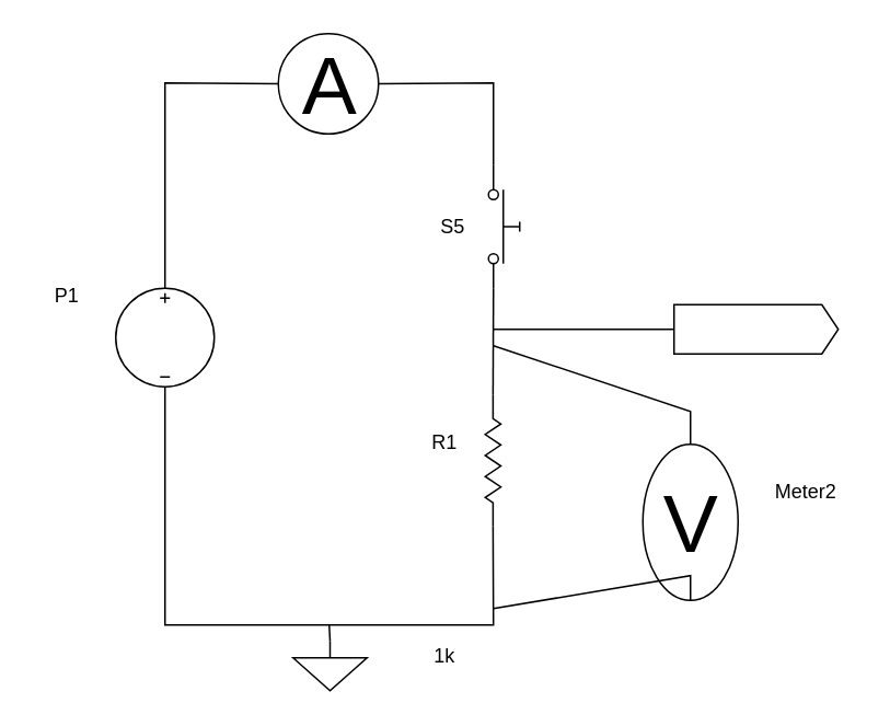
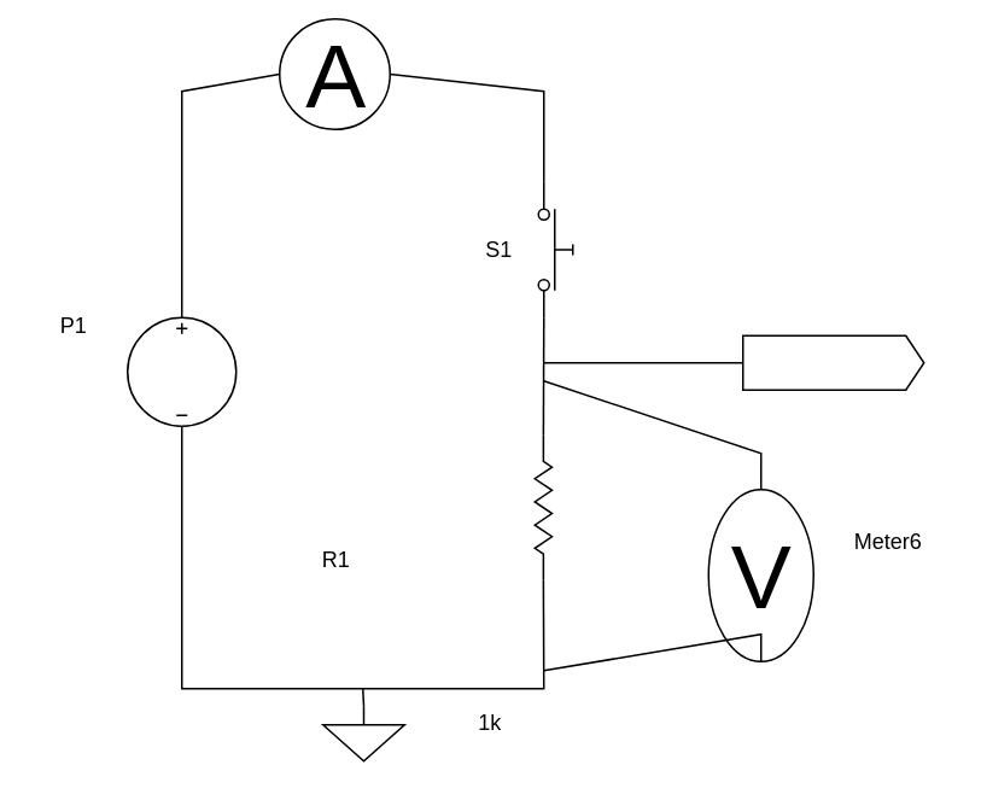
  <mxCell id="0" />
  <mxCell id="1" parent="0" />
  <mxCell id="2" value="" style="pointerEvents=1;verticalLabelPosition=bottom;shadow=0;dashed=0;align=center;html=1;verticalAlign=top;shape=mxgraph.electrical.signal_sources.source;aspect=fixed;points=[[0.5,0,0],[1,0.5,0],[0.5,1,0],[0,0.5,0]];elSignalType=dc3;" parent="1" vertex="1"><mxGeometry x="70" y="175" width="60" height="60" as="geometry" /></mxCell>
  <mxCell id="3" value="" style="pointerEvents=1;verticalLabelPosition=bottom;shadow=0;dashed=0;align=center;html=1;verticalAlign=top;shape=mxgraph.electrical.signal_sources.signal_ground;" parent="1" vertex="1"><mxGeometry x="178" y="390" width="45" height="30" as="geometry" /></mxCell>
- <mxCell id="4" value="R1" style="text;html=1;align=center;verticalAlign=middle;resizable=0;points=[];autosize=1;strokeColor=none;fillColor=none;" parent="1" vertex="1"><mxGeometry x="250" y="254" width="40" height="30" as="geometry" /></mxCell>
+ <mxCell id="4" value="R1" style="text;html=1;align=center;verticalAlign=middle;resizable=0;points=[];autosize=1;strokeColor=none;fillColor=none;" parent="1" vertex="1"><mxGeometry x="165" y="294" width="40" height="30" as="geometry" /></mxCell>
  <mxCell id="5" value="1k" style="text;html=1;align=center;verticalAlign=middle;resizable=0;points=[];autosize=1;strokeColor=none;fillColor=none;" parent="1" vertex="1"><mxGeometry x="250" y="384" width="40" height="30" as="geometry" /></mxCell>
- <mxCell id="6" value="Meter2" style="text;html=1;align=center;verticalAlign=middle;resizable=0;points=[];autosize=1;strokeColor=none;fillColor=none;" parent="1" vertex="1"><mxGeometry x="460" y="284" width="60" height="30" as="geometry" /></mxCell>
+ <mxCell id="6" value="Meter6" style="text;html=1;align=center;verticalAlign=middle;resizable=0;points=[];autosize=1;strokeColor=none;fillColor=none;" parent="1" vertex="1"><mxGeometry x="460" y="284" width="60" height="30" as="geometry" /></mxCell>
  <mxCell id="7" value="P1" style="text;html=1;align=center;verticalAlign=middle;resizable=0;points=[];autosize=1;strokeColor=none;fillColor=none;" parent="1" vertex="1"><mxGeometry x="20" y="165" width="40" height="30" as="geometry" /></mxCell>
- <mxCell id="8" value="A" style="verticalLabelPosition=middle;shadow=0;dashed=0;align=center;html=1;verticalAlign=middle;strokeWidth=1;shape=ellipse;aspect=fixed;fontSize=50;strokeColor=#000000;direction=south;" parent="1" vertex="1"><mxGeometry x="169" y="20" width="61" height="61" as="geometry" /></mxCell>
+ <mxCell id="8" value="A" style="verticalLabelPosition=middle;shadow=0;dashed=0;align=center;html=1;verticalAlign=middle;strokeWidth=1;shape=ellipse;aspect=fixed;fontSize=50;strokeColor=#000000;direction=south;" parent="1" vertex="1"><mxGeometry x="154" y="10" width="61" height="61" as="geometry" /></mxCell>
  <mxCell id="9" value="V" style="verticalLabelPosition=middle;shadow=0;dashed=0;align=center;html=1;verticalAlign=middle;strokeWidth=1;shape=ellipse;aspect=fixed;fontSize=50;strokeColor=#000000;" parent="1" vertex="1"><mxGeometry x="391" y="270" width="58" height="95" as="geometry" /></mxCell>
  <mxCell id="10" value="" style="endArrow=none;html=1;rounded=0;exitX=0.5;exitY=1;exitDx=0;exitDy=0;exitPerimeter=0;entryX=1;entryY=0.5;entryDx=0;entryDy=0;entryPerimeter=0;" parent="1" source="2" target="11" edge="1"><mxGeometry width="50" height="50" relative="1" as="geometry"><mxPoint x="120" y="410" as="sourcePoint" /><mxPoint x="190" y="320" as="targetPoint" /><Array as="points"><mxPoint x="100" y="380" /><mxPoint x="300" y="380" /></Array></mxGeometry></mxCell>
  <mxCell id="11" value="" style="pointerEvents=1;verticalLabelPosition=bottom;shadow=0;dashed=0;align=center;html=1;verticalAlign=top;shape=mxgraph.electrical.resistors.resistor_2;strokeColor=#000000;direction=south;" parent="1" vertex="1"><mxGeometry x="295" y="240" width="9.5" height="80" as="geometry" /></mxCell>
  <mxCell id="12" value="" style="endArrow=none;html=1;rounded=0;entryX=1;entryY=0.8;entryDx=0;entryDy=0;exitX=0;exitY=0.5;exitDx=0;exitDy=0;exitPerimeter=0;" parent="1" source="11" target="16" edge="1"><mxGeometry width="50" height="50" relative="1" as="geometry"><mxPoint x="200" y="190" as="sourcePoint" /><mxPoint x="230" y="170" as="targetPoint" /></mxGeometry></mxCell>
  <mxCell id="13" value="" style="endArrow=none;html=1;rounded=0;entryX=0.5;entryY=0;entryDx=0;entryDy=0;" parent="1" target="9" edge="1"><mxGeometry width="50" height="50" relative="1" as="geometry"><mxPoint x="300" y="210" as="sourcePoint" /><mxPoint x="721" y="270" as="targetPoint" /><Array as="points"><mxPoint x="420" y="250" /></Array></mxGeometry></mxCell>
  <mxCell id="14" value="" style="endArrow=none;html=1;rounded=0;entryX=0.5;entryY=1;entryDx=0;entryDy=0;" parent="1" target="9" edge="1"><mxGeometry width="50" height="50" relative="1" as="geometry"><mxPoint x="300" y="370" as="sourcePoint" /><mxPoint x="510" y="330" as="targetPoint" /><Array as="points"><mxPoint x="420" y="350" /></Array></mxGeometry></mxCell>
- <mxCell id="15" value="S5" style="text;html=1;align=center;verticalAlign=middle;resizable=0;points=[];autosize=1;strokeColor=none;fillColor=none;" parent="1" vertex="1"><mxGeometry x="255" y="122.5" width="40" height="30" as="geometry" /></mxCell>
+ <mxCell id="15" value="S1" style="text;html=1;align=center;verticalAlign=middle;resizable=0;points=[];autosize=1;strokeColor=none;fillColor=none;" parent="1" vertex="1"><mxGeometry x="255" y="122.5" width="40" height="30" as="geometry" /></mxCell>
  <mxCell id="16" value="" style="shape=mxgraph.electrical.electro-mechanical.pushbutton;aspect=fixed;elSwitchState=off;strokeColor=#000000;direction=south;" parent="1" vertex="1"><mxGeometry x="296" y="100" width="20" height="75" as="geometry" /></mxCell>
  <mxCell id="17" value="" style="endArrow=none;html=1;rounded=0;exitX=0.5;exitY=0;exitDx=0;exitDy=0;exitPerimeter=0;entryX=0.5;entryY=1;entryDx=0;entryDy=0;" parent="1" source="2" target="8" edge="1"><mxGeometry width="50" height="50" relative="1" as="geometry"><mxPoint x="90" y="90" as="sourcePoint" /><mxPoint x="140" y="40" as="targetPoint" /><Array as="points"><mxPoint x="100" y="50" /></Array></mxGeometry></mxCell>
  <mxCell id="18" value="" style="endArrow=none;html=1;rounded=0;exitX=0.5;exitY=0;exitDx=0;exitDy=0;entryX=0;entryY=0.8;entryDx=0;entryDy=0;" parent="1" source="8" target="16" edge="1"><mxGeometry width="50" height="50" relative="1" as="geometry"><mxPoint x="330" y="80" as="sourcePoint" /><mxPoint x="360" y="60" as="targetPoint" /><Array as="points"><mxPoint x="300" y="50" /></Array></mxGeometry></mxCell>
  <mxCell id="19" value="" style="endArrow=none;html=1;rounded=0;exitX=0.5;exitY=0;exitDx=0;exitDy=0;exitPerimeter=0;" parent="1" source="3" edge="1"><mxGeometry width="50" height="50" relative="1" as="geometry"><mxPoint x="350" y="330" as="sourcePoint" /><mxPoint x="200" y="380" as="targetPoint" /></mxGeometry></mxCell>
  <mxCell id="20" value="" style="group" parent="1" vertex="1" connectable="0"><mxGeometry x="410" y="185" width="100" height="30" as="geometry" /></mxCell>
  <mxCell id="21" value="" style="shape=mxgraph.arrows2.arrow;verticalLabelPosition=bottom;shadow=0;dashed=0;align=center;html=1;verticalAlign=top;strokeWidth=1;dy=0;dx=10;notch=0;strokeColor=#000000;" parent="20" vertex="1"><mxGeometry width="100" height="30" as="geometry" /></mxCell>
  <mxCell id="22" value="" style="endArrow=none;html=1;rounded=0;entryX=0;entryY=0.5;entryDx=0;entryDy=0;entryPerimeter=0;" parent="1" target="21" edge="1"><mxGeometry width="50" height="50" relative="1" as="geometry"><mxPoint x="300" y="200" as="sourcePoint" /><mxPoint x="390" y="210" as="targetPoint" /></mxGeometry></mxCell>
